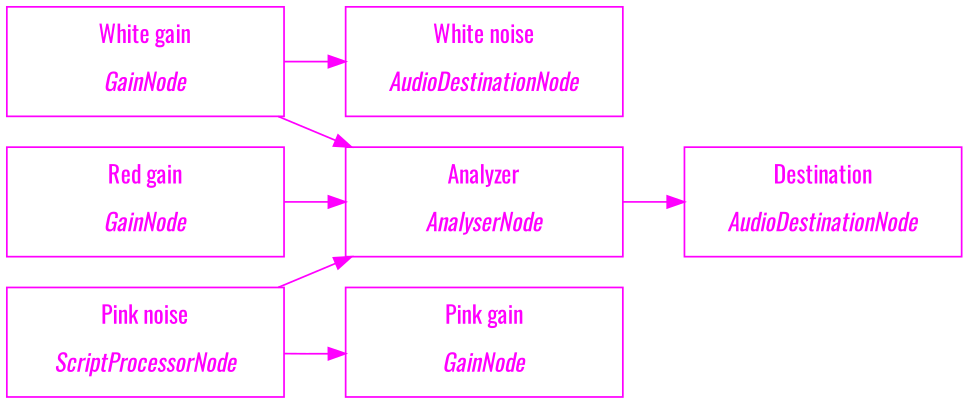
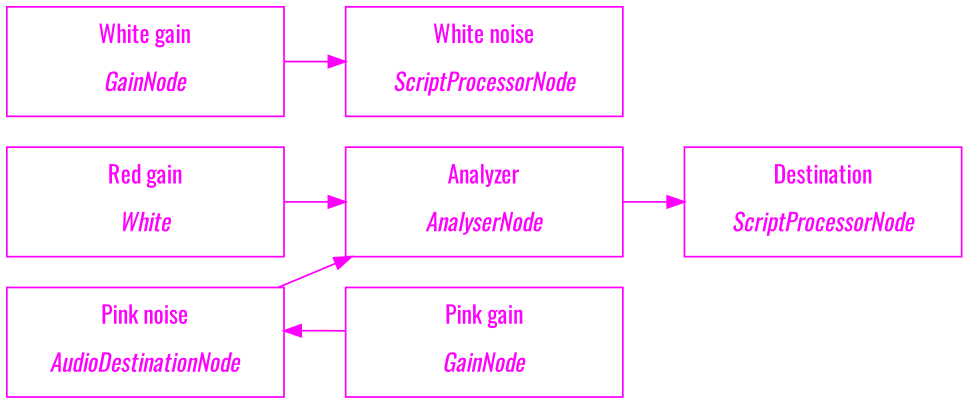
  digraph {
    color=magenta
    fontcolor=magenta
    fontname=Oswald
    rankdir=LR
    node [color=magenta fontcolor=magenta fontname=Oswald margin="0,0.15" shape=box]
    edge [color=magenta fontcolor=magenta fontname=Oswald]
-   n1 [label=<White noise<br/><br/><i>AudioDestinationNode</i>> width=2.25]
+   n1 [label=<White noise<br/><br/><i>ScriptProcessorNode</i>> width=2.25]
    n2 [label=<White gain<br/><br/><i>GainNode</i>> width=2.25]
    n3 [label=<Analyzer<br/><br/><i>AnalyserNode</i>> width=2.25]
-   n4 [label=<Destination<br/><br/><i>AudioDestinationNode</i>> width=2.25]
-   n5 [label=<Pink noise<br/><br/><i>ScriptProcessorNode</i>> width=2.25]
+   n4 [label=<Destination<br/><br/><i>ScriptProcessorNode</i>> width=2.25]
+   n5 [label=<Pink noise<br/><br/><i>AudioDestinationNode</i>> width=2.25]
    n6 [label=<Pink gain<br/><br/><i>GainNode</i>> width=2.25]
-   n7 [label=<Red gain<br/><br/><i>GainNode</i>> width=2.25]
+   n7 [label=<Red gain<br/><br/><i>White</i>> width=2.25]
    n2 -> n1
-   n2 -> n3
    n3 -> n4
    n5 -> n3
-   n5 -> n6
+   n6 -> n5
    n7 -> n3
  }
